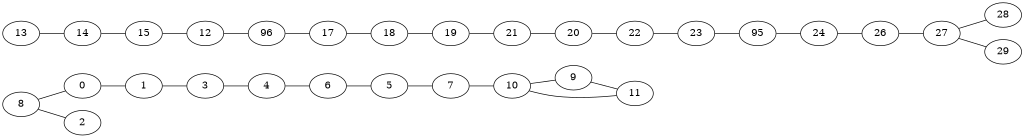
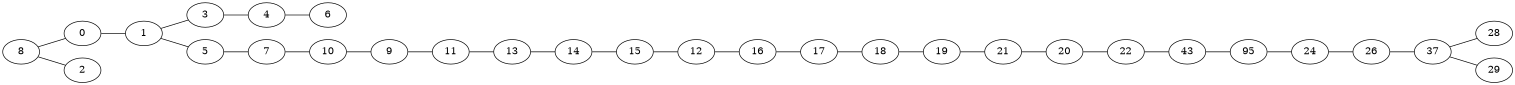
  graph {
    rankdir=LR
    0
    1
    3
    4
    6
    5
    7
    10
    9
    11
    8
    2
    13
    14
    15
    12
-   16 [label=96]
+   16
    17
    18
    19
    21
    20
    22
-   23
+   23 [label=43]
    n25 [label=95]
    24
    26
-   27
+   27 [label=37]
    28
    29
    0 -- 1
    1 -- 3
    3 -- 4
    4 -- 6
-   6 -- 5
+   1 -- 5
    5 -- 7
    7 -- 10
    10 -- 9
    9 -- 11
-   11 -- 10
+   11 -- 13
    8 -- 0
    8 -- 2
    13 -- 14
    14 -- 15
    15 -- 12
    12 -- 16
    16 -- 17
    17 -- 18
    18 -- 19
    19 -- 21
    21 -- 20
    20 -- 22
    22 -- 23
    23 -- n25
    n25 -- 24
    24 -- 26
    26 -- 27
    27 -- 28
    27 -- 29
  }
